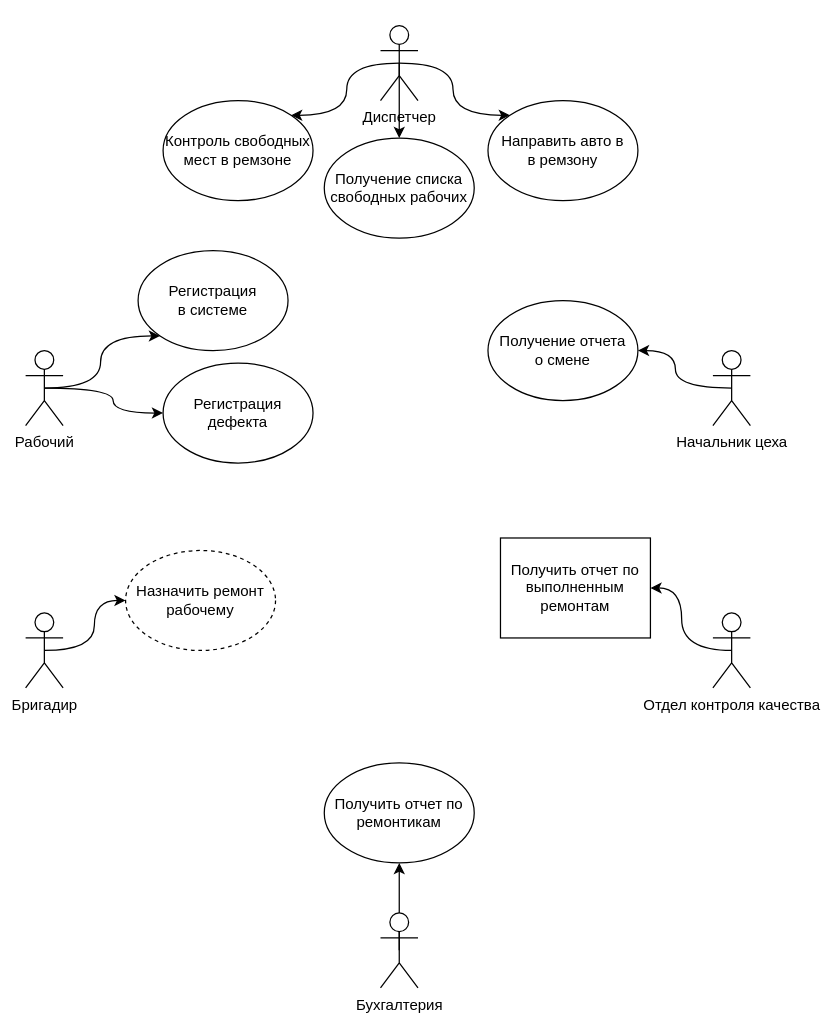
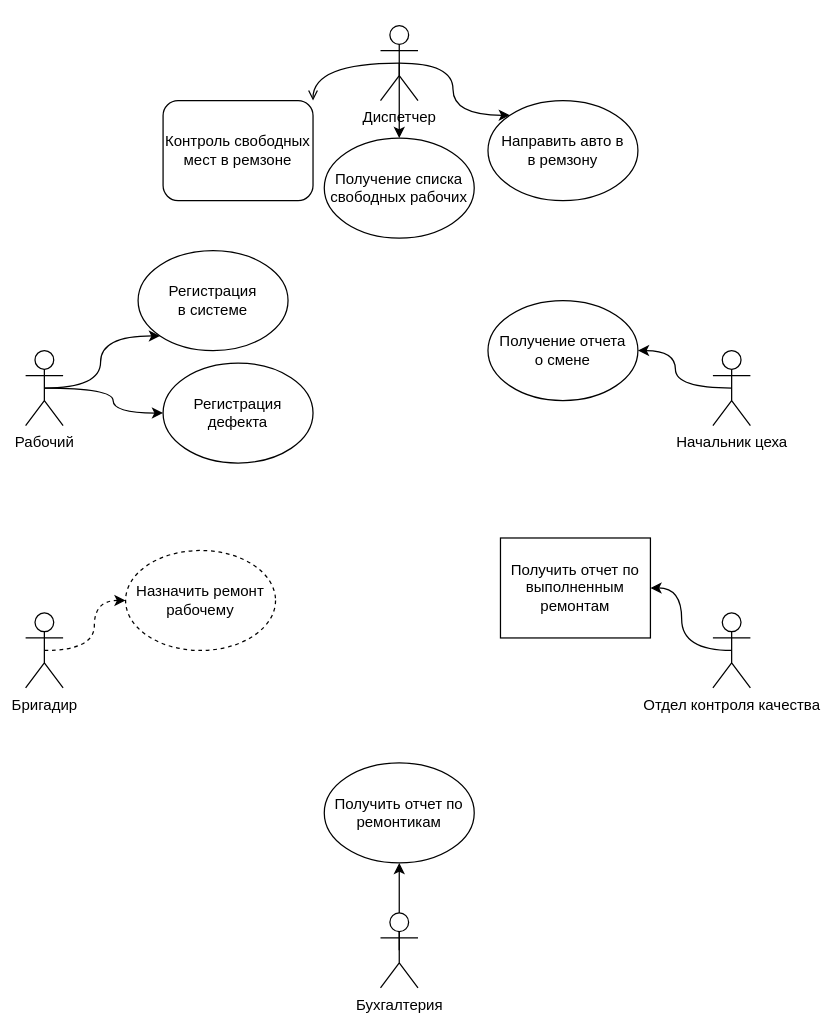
  <mxCell id="0" />
  <mxCell id="1" parent="0" />
  <mxCell id="2" style="edgeStyle=orthogonalEdgeStyle;curved=1;orthogonalLoop=1;jettySize=auto;html=1;exitX=0.5;exitY=0.5;exitDx=0;exitDy=0;exitPerimeter=0;entryX=0;entryY=1;entryDx=0;entryDy=0;" edge="1" parent="1" source="4" target="9"><mxGeometry relative="1" as="geometry" /></mxCell>
  <mxCell id="3" style="edgeStyle=orthogonalEdgeStyle;curved=1;orthogonalLoop=1;jettySize=auto;html=1;exitX=0.5;exitY=0.5;exitDx=0;exitDy=0;exitPerimeter=0;" edge="1" parent="1" source="4" target="15"><mxGeometry relative="1" as="geometry" /></mxCell>
  <mxCell id="4" value="Рабочий" style="shape=umlActor;verticalLabelPosition=bottom;verticalAlign=top;html=1;outlineConnect=0;" vertex="1" parent="1"><mxGeometry x="20" y="280" width="30" height="60" as="geometry" /></mxCell>
- <mxCell id="5" style="edgeStyle=orthogonalEdgeStyle;curved=1;orthogonalLoop=1;jettySize=auto;html=1;exitX=0.5;exitY=0.5;exitDx=0;exitDy=0;exitPerimeter=0;" edge="1" parent="1" source="6" target="16"><mxGeometry relative="1" as="geometry" /></mxCell>
+ <mxCell id="5" style="edgeStyle=orthogonalEdgeStyle;curved=1;orthogonalLoop=1;jettySize=auto;html=1;exitX=0.5;exitY=0.5;exitDx=0;exitDy=0;exitPerimeter=0;dashed=1;" edge="1" parent="1" source="6" target="16"><mxGeometry relative="1" as="geometry" /></mxCell>
  <mxCell id="6" value="Бригадир" style="shape=umlActor;verticalLabelPosition=bottom;verticalAlign=top;html=1;outlineConnect=0;" vertex="1" parent="1"><mxGeometry x="20" y="490" width="30" height="60" as="geometry" /></mxCell>
  <mxCell id="7" style="edgeStyle=orthogonalEdgeStyle;curved=1;orthogonalLoop=1;jettySize=auto;html=1;exitX=0.5;exitY=0.5;exitDx=0;exitDy=0;exitPerimeter=0;" edge="1" parent="1" source="8" target="12"><mxGeometry relative="1" as="geometry" /></mxCell>
  <mxCell id="8" value="Начальник цеха" style="shape=umlActor;verticalLabelPosition=bottom;verticalAlign=top;html=1;outlineConnect=0;" vertex="1" parent="1"><mxGeometry x="570" y="280" width="30" height="60" as="geometry" /></mxCell>
  <mxCell id="9" value="Регистрация&lt;br&gt;в системе" style="ellipse;whiteSpace=wrap;html=1;" vertex="1" parent="1"><mxGeometry x="110" y="200" width="120" height="80" as="geometry" /></mxCell>
  <mxCell id="10" style="edgeStyle=orthogonalEdgeStyle;curved=1;orthogonalLoop=1;jettySize=auto;html=1;exitX=0.5;exitY=0.5;exitDx=0;exitDy=0;exitPerimeter=0;" edge="1" parent="1" source="11" target="25"><mxGeometry relative="1" as="geometry" /></mxCell>
  <mxCell id="11" value="Отдел контроля качества" style="shape=umlActor;verticalLabelPosition=bottom;verticalAlign=top;html=1;outlineConnect=0;" vertex="1" parent="1"><mxGeometry x="570" y="490" width="30" height="60" as="geometry" /></mxCell>
  <mxCell id="12" value="Получение отчета&lt;br&gt;о смене" style="ellipse;whiteSpace=wrap;html=1;" vertex="1" parent="1"><mxGeometry x="390" y="240" width="120" height="80" as="geometry" /></mxCell>
  <mxCell id="13" style="edgeStyle=orthogonalEdgeStyle;curved=1;orthogonalLoop=1;jettySize=auto;html=1;exitX=0.5;exitY=0.5;exitDx=0;exitDy=0;exitPerimeter=0;entryX=0.5;entryY=1;entryDx=0;entryDy=0;" edge="1" parent="1" source="14" target="24"><mxGeometry relative="1" as="geometry" /></mxCell>
  <mxCell id="14" value="Бухгалтерия" style="shape=umlActor;verticalLabelPosition=bottom;verticalAlign=top;html=1;outlineConnect=0;" vertex="1" parent="1"><mxGeometry x="304" y="730" width="30" height="60" as="geometry" /></mxCell>
  <mxCell id="15" value="Регистрация&lt;br&gt;дефекта" style="ellipse;whiteSpace=wrap;html=1;" vertex="1" parent="1"><mxGeometry x="130" y="290" width="120" height="80" as="geometry" /></mxCell>
  <mxCell id="16" value="Назначить ремонт&lt;br&gt;рабочему" style="ellipse;whiteSpace=wrap;html=1;dashed=1;" vertex="1" parent="1"><mxGeometry x="100" y="440" width="120" height="80" as="geometry" /></mxCell>
- <mxCell id="17" style="edgeStyle=orthogonalEdgeStyle;orthogonalLoop=1;jettySize=auto;html=1;exitX=0.5;exitY=0.5;exitDx=0;exitDy=0;exitPerimeter=0;curved=1;entryX=1;entryY=0;entryDx=0;entryDy=0;" edge="1" parent="1" source="20" target="23"><mxGeometry relative="1" as="geometry" /></mxCell>
+ <mxCell id="17" style="edgeStyle=orthogonalEdgeStyle;orthogonalLoop=1;jettySize=auto;html=1;exitX=0.5;exitY=0.5;exitDx=0;exitDy=0;exitPerimeter=0;curved=1;entryX=1;entryY=0;entryDx=0;entryDy=0;endArrow=open;" edge="1" parent="1" source="20" target="23"><mxGeometry relative="1" as="geometry" /></mxCell>
  <mxCell id="18" style="edgeStyle=orthogonalEdgeStyle;curved=1;orthogonalLoop=1;jettySize=auto;html=1;exitX=0.5;exitY=0.5;exitDx=0;exitDy=0;exitPerimeter=0;entryX=0.5;entryY=0;entryDx=0;entryDy=0;" edge="1" parent="1" source="20" target="21"><mxGeometry relative="1" as="geometry" /></mxCell>
  <mxCell id="19" style="edgeStyle=orthogonalEdgeStyle;curved=1;orthogonalLoop=1;jettySize=auto;html=1;exitX=0.5;exitY=0.5;exitDx=0;exitDy=0;exitPerimeter=0;entryX=0;entryY=0;entryDx=0;entryDy=0;" edge="1" parent="1" source="20" target="22"><mxGeometry relative="1" as="geometry" /></mxCell>
  <mxCell id="20" value="Диспетчер" style="shape=umlActor;verticalLabelPosition=bottom;verticalAlign=top;html=1;outlineConnect=0;" vertex="1" parent="1"><mxGeometry x="304" y="20" width="30" height="60" as="geometry" /></mxCell>
  <mxCell id="21" value="Получение списка&lt;br&gt;свободных рабочих" style="ellipse;whiteSpace=wrap;html=1;" vertex="1" parent="1"><mxGeometry x="259" y="110" width="120" height="80" as="geometry" /></mxCell>
  <mxCell id="22" value="Направить авто в&lt;br&gt;в ремзону" style="ellipse;whiteSpace=wrap;html=1;" vertex="1" parent="1"><mxGeometry x="390" y="80" width="120" height="80" as="geometry" /></mxCell>
- <mxCell id="23" value="Контроль свободных&lt;br&gt;мест в ремзоне" style="ellipse;whiteSpace=wrap;html=1;" vertex="1" parent="1"><mxGeometry x="130" y="80" width="120" height="80" as="geometry" /></mxCell>
+ <mxCell id="23" value="Контроль свободных&lt;br&gt;мест в ремзоне" style="whiteSpace=wrap;html=1;rounded=1;" vertex="1" parent="1"><mxGeometry x="130" y="80" width="120" height="80" as="geometry" /></mxCell>
  <mxCell id="24" value="Получить отчет по&lt;br&gt;ремонтикам" style="ellipse;whiteSpace=wrap;html=1;" vertex="1" parent="1"><mxGeometry x="259" y="610" width="120" height="80" as="geometry" /></mxCell>
  <mxCell id="25" value="Получить отчет по&lt;br&gt;выполненным&lt;br&gt;ремонтам" style="whiteSpace=wrap;html=1;rounded=0;" vertex="1" parent="1"><mxGeometry x="400" y="430" width="120" height="80" as="geometry" /></mxCell>
